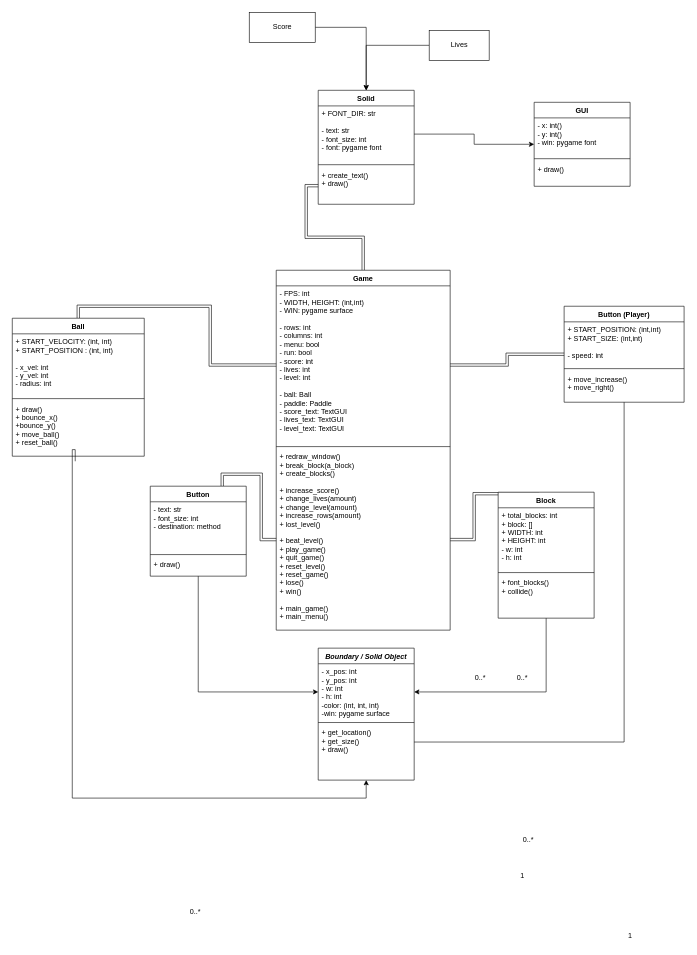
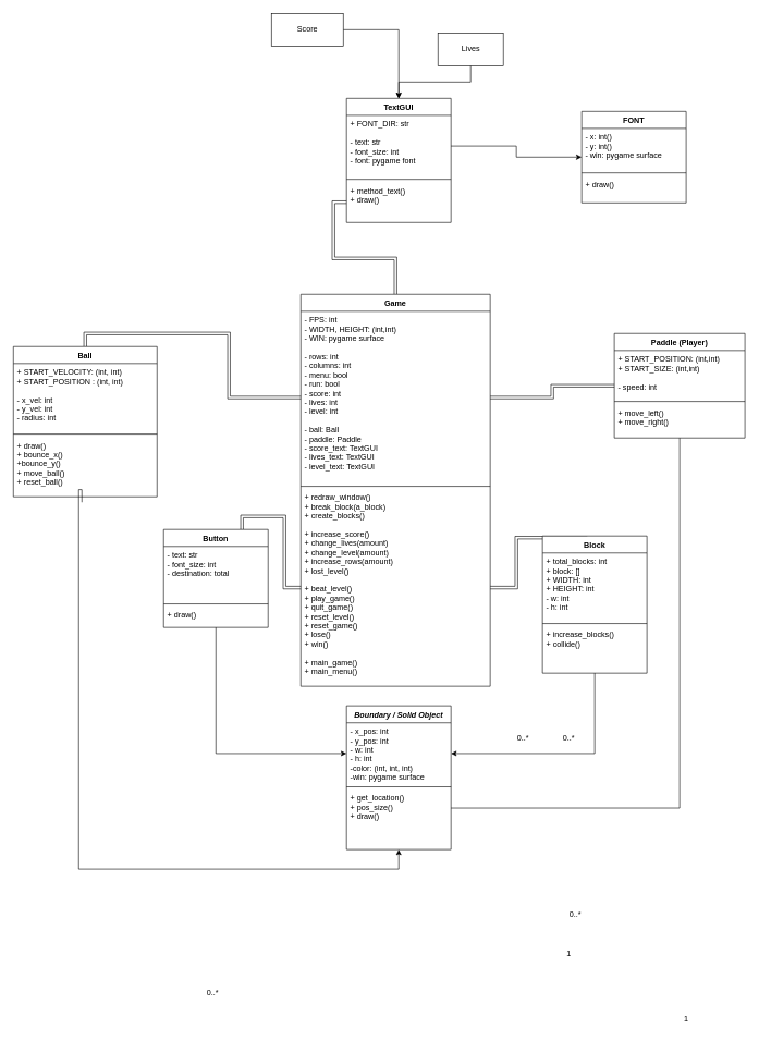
  <mxCell id="0" />
  <mxCell id="1" parent="0" />
  <mxCell id="2" style="edgeStyle=orthogonalEdgeStyle;rounded=0;orthogonalLoop=1;jettySize=auto;html=1;exitX=1;exitY=0.5;exitDx=0;exitDy=0;" parent="1" source="27" target="30" edge="1"><mxGeometry relative="1" as="geometry" /></mxCell>
  <mxCell id="3" style="edgeStyle=orthogonalEdgeStyle;rounded=0;orthogonalLoop=1;jettySize=auto;html=1;exitX=0.477;exitY=1.092;exitDx=0;exitDy=0;exitPerimeter=0;" parent="1" source="49" target="34" edge="1"><mxGeometry relative="1" as="geometry"><Array as="points"><mxPoint x="125" y="749" /><mxPoint x="120" y="749" /><mxPoint x="120" y="1330" /><mxPoint x="610" y="1330" /></Array></mxGeometry></mxCell>
  <mxCell id="4" style="edgeStyle=orthogonalEdgeStyle;shape=link;rounded=0;orthogonalLoop=1;jettySize=auto;html=1;entryX=1;entryY=0.5;entryDx=0;entryDy=0;" parent="1" source="50" target="21" edge="1"><mxGeometry relative="1" as="geometry" /></mxCell>
  <mxCell id="5" style="edgeStyle=orthogonalEdgeStyle;rounded=0;orthogonalLoop=1;jettySize=auto;html=1;" edge="1" parent="1" source="6" target="26"><mxGeometry relative="1" as="geometry" /></mxCell>
  <mxCell id="6" value="Score" style="html=1;" parent="1" vertex="1"><mxGeometry x="415" y="20" width="110" height="50" as="geometry" /></mxCell>
  <mxCell id="7" style="edgeStyle=orthogonalEdgeStyle;rounded=0;orthogonalLoop=1;jettySize=auto;html=1;" edge="1" parent="1" source="8" target="26"><mxGeometry relative="1" as="geometry" /></mxCell>
- <mxCell id="8" value="Lives" style="html=1;" parent="1" vertex="1"><mxGeometry x="715" y="50" width="100" height="50" as="geometry" /></mxCell>
+ <mxCell id="8" value="Lives" style="html=1;" parent="1" vertex="1"><mxGeometry x="670" y="50" width="100" height="50" as="geometry" /></mxCell>
  <mxCell id="9" style="edgeStyle=orthogonalEdgeStyle;rounded=0;orthogonalLoop=1;jettySize=auto;html=1;entryX=1;entryY=0.5;entryDx=0;entryDy=0;" parent="1" source="38" target="35" edge="1"><mxGeometry relative="1" as="geometry" /></mxCell>
  <mxCell id="10" style="edgeStyle=orthogonalEdgeStyle;rounded=0;orthogonalLoop=1;jettySize=auto;html=1;entryX=1;entryY=0.31;entryDx=0;entryDy=0;entryPerimeter=0;endArrow=none;" parent="1" source="50" target="37" edge="1"><mxGeometry relative="1" as="geometry" /></mxCell>
  <mxCell id="11" value="1" style="text;html=1;align=center;verticalAlign=middle;resizable=0;points=[];autosize=1;" parent="1" vertex="1"><mxGeometry x="860" y="1450" width="20" height="20" as="geometry" /></mxCell>
  <mxCell id="12" value="0..*" style="text;html=1;align=center;verticalAlign=middle;resizable=0;points=[];autosize=1;" parent="1" vertex="1"><mxGeometry x="865" y="1390" width="30" height="20" as="geometry" /></mxCell>
  <mxCell id="13" value="1" style="text;html=1;align=center;verticalAlign=middle;resizable=0;points=[];autosize=1;" parent="1" vertex="1"><mxGeometry x="1040" y="1550" width="20" height="20" as="geometry" /></mxCell>
  <mxCell id="14" value="0..*" style="text;html=1;align=center;verticalAlign=middle;resizable=0;points=[];autosize=1;" parent="1" vertex="1"><mxGeometry x="855" y="1120" width="30" height="20" as="geometry" /></mxCell>
  <mxCell id="15" value="0..*" style="text;html=1;align=center;verticalAlign=middle;resizable=0;points=[];autosize=1;" parent="1" vertex="1"><mxGeometry x="785" y="1120" width="30" height="20" as="geometry" /></mxCell>
  <mxCell id="16" value="0..*" style="text;html=1;align=center;verticalAlign=middle;resizable=0;points=[];autosize=1;" parent="1" vertex="1"><mxGeometry x="310" y="1510" width="30" height="20" as="geometry" /></mxCell>
  <mxCell id="17" style="edgeStyle=orthogonalEdgeStyle;shape=link;rounded=0;orthogonalLoop=1;jettySize=auto;html=1;entryX=0.5;entryY=0;entryDx=0;entryDy=0;exitX=0;exitY=0.5;exitDx=0;exitDy=0;" parent="1" source="21" target="46" edge="1"><mxGeometry relative="1" as="geometry" /></mxCell>
  <mxCell id="18" style="edgeStyle=orthogonalEdgeStyle;shape=link;rounded=0;orthogonalLoop=1;jettySize=auto;html=1;entryX=0.429;entryY=0.012;entryDx=0;entryDy=0;entryPerimeter=0;" parent="1" source="23" target="38" edge="1"><mxGeometry relative="1" as="geometry" /></mxCell>
  <mxCell id="19" style="edgeStyle=orthogonalEdgeStyle;shape=link;rounded=0;orthogonalLoop=1;jettySize=auto;html=1;" edge="1" parent="1" source="20" target="29"><mxGeometry relative="1" as="geometry" /></mxCell>
  <mxCell id="20" value="Game" style="swimlane;fontStyle=1;align=center;verticalAlign=top;childLayout=stackLayout;horizontal=1;startSize=26;horizontalStack=0;resizeParent=1;resizeParentMax=0;resizeLast=0;collapsible=1;marginBottom=0;" parent="1" vertex="1"><mxGeometry x="460" y="450" width="290" height="600" as="geometry" /></mxCell>
  <mxCell id="21" value="- FPS: int&#10;- WIDTH, HEIGHT: (int,int)&#10;- WIN: pygame surface&#10;&#10;- rows: int&#10;- columns: int&#10;- menu: bool&#10;- run: bool&#10;- score: int&#10;- lives: int&#10;- level: int&#10;&#10;- ball: Ball&#10;- paddle: Paddle&#10;- score_text: TextGUI&#10;- lives_text: TextGUI&#10;- level_text: TextGUI" style="text;strokeColor=none;fillColor=none;align=left;verticalAlign=top;spacingLeft=4;spacingRight=4;overflow=hidden;rotatable=0;points=[[0,0.5],[1,0.5]];portConstraint=eastwest;" parent="20" vertex="1"><mxGeometry y="26" width="290" height="264" as="geometry" /></mxCell>
  <mxCell id="22" value="" style="line;strokeWidth=1;fillColor=none;align=left;verticalAlign=middle;spacingTop=-1;spacingLeft=3;spacingRight=3;rotatable=0;labelPosition=right;points=[];portConstraint=eastwest;" parent="20" vertex="1"><mxGeometry y="290" width="290" height="8" as="geometry" /></mxCell>
  <mxCell id="23" value="+ redraw_window()&#10;+ break_block(a_block)&#10;+ create_blocks()&#10;&#10;+ increase_score()&#10;+ change_lives(amount)&#10;+ change_level(amount)&#10;+ increase_rows(amount)&#10;+ lost_level()&#10;&#10;+ beat_level()&#10;+ play_game()&#10;+ quit_game()&#10;+ reset_level()&#10;+ reset_game()&#10;+ lose()&#10;+ win()&#10;&#10;+ main_game()&#10;+ main_menu()&#10;&#10;&#10;&#10;&#10;&#10;&#10;&#10;+ redraw_window()&#10;+ check_collisions()***&#10;+ create_blocks()&#10;+ main()&#10;" style="text;strokeColor=none;fillColor=none;align=left;verticalAlign=top;spacingLeft=4;spacingRight=4;overflow=hidden;rotatable=0;points=[[0,0.5],[1,0.5]];portConstraint=eastwest;" parent="20" vertex="1"><mxGeometry y="298" width="290" height="302" as="geometry" /></mxCell>
  <mxCell id="24" style="edgeStyle=orthogonalEdgeStyle;rounded=0;orthogonalLoop=1;jettySize=auto;html=1;" edge="1" parent="1" source="42" target="35"><mxGeometry relative="1" as="geometry" /></mxCell>
  <mxCell id="25" style="edgeStyle=orthogonalEdgeStyle;rounded=0;orthogonalLoop=1;jettySize=auto;html=1;exitX=0.75;exitY=0;exitDx=0;exitDy=0;entryX=0;entryY=0.5;entryDx=0;entryDy=0;shape=link;" edge="1" parent="1" source="42" target="23"><mxGeometry relative="1" as="geometry" /></mxCell>
- <mxCell id="26" value="Solid" style="swimlane;fontStyle=1;align=center;verticalAlign=top;childLayout=stackLayout;horizontal=1;startSize=26;horizontalStack=0;resizeParent=1;resizeParentMax=0;resizeLast=0;collapsible=1;marginBottom=0;" parent="1" vertex="1"><mxGeometry x="530" y="150" width="160" height="190" as="geometry" /></mxCell>
+ <mxCell id="26" value="TextGUI" style="swimlane;fontStyle=1;align=center;verticalAlign=top;childLayout=stackLayout;horizontal=1;startSize=26;horizontalStack=0;resizeParent=1;resizeParentMax=0;resizeLast=0;collapsible=1;marginBottom=0;" parent="1" vertex="1"><mxGeometry x="530" y="150" width="160" height="190" as="geometry" /></mxCell>
  <mxCell id="27" value="+ FONT_DIR: str&#10;&#10;- text: str&#10;- font_size: int&#10;- font: pygame font" style="text;strokeColor=none;fillColor=none;align=left;verticalAlign=top;spacingLeft=4;spacingRight=4;overflow=hidden;rotatable=0;points=[[0,0.5],[1,0.5]];portConstraint=eastwest;" parent="26" vertex="1"><mxGeometry y="26" width="160" height="94" as="geometry" /></mxCell>
  <mxCell id="28" value="" style="line;strokeWidth=1;fillColor=none;align=left;verticalAlign=middle;spacingTop=-1;spacingLeft=3;spacingRight=3;rotatable=0;labelPosition=right;points=[];portConstraint=eastwest;" parent="26" vertex="1"><mxGeometry y="120" width="160" height="8" as="geometry" /></mxCell>
- <mxCell id="29" value="+ create_text()&#10;+ draw()" style="text;strokeColor=none;fillColor=none;align=left;verticalAlign=top;spacingLeft=4;spacingRight=4;overflow=hidden;rotatable=0;points=[[0,0.5],[1,0.5]];portConstraint=eastwest;" parent="26" vertex="1"><mxGeometry y="128" width="160" height="62" as="geometry" /></mxCell>
- <mxCell id="30" value="GUI" style="swimlane;fontStyle=1;align=center;verticalAlign=top;childLayout=stackLayout;horizontal=1;startSize=26;horizontalStack=0;resizeParent=1;resizeParentMax=0;resizeLast=0;collapsible=1;marginBottom=0;" parent="1" vertex="1"><mxGeometry x="890" y="170" width="160" height="140" as="geometry" /></mxCell>
- <mxCell id="31" value="- x: int()&#10;- y: int()&#10;- win: pygame font" style="text;strokeColor=none;fillColor=none;align=left;verticalAlign=top;spacingLeft=4;spacingRight=4;overflow=hidden;rotatable=0;points=[[0,0.5],[1,0.5]];portConstraint=eastwest;" parent="30" vertex="1"><mxGeometry y="26" width="160" height="64" as="geometry" /></mxCell>
+ <mxCell id="29" value="+ method_text()&#10;+ draw()" style="text;strokeColor=none;fillColor=none;align=left;verticalAlign=top;spacingLeft=4;spacingRight=4;overflow=hidden;rotatable=0;points=[[0,0.5],[1,0.5]];portConstraint=eastwest;" parent="26" vertex="1"><mxGeometry y="128" width="160" height="62" as="geometry" /></mxCell>
+ <mxCell id="30" value="FONT" style="swimlane;fontStyle=1;align=center;verticalAlign=top;childLayout=stackLayout;horizontal=1;startSize=26;horizontalStack=0;resizeParent=1;resizeParentMax=0;resizeLast=0;collapsible=1;marginBottom=0;" parent="1" vertex="1"><mxGeometry x="890" y="170" width="160" height="140" as="geometry" /></mxCell>
+ <mxCell id="31" value="- x: int()&#10;- y: int()&#10;- win: pygame surface" style="text;strokeColor=none;fillColor=none;align=left;verticalAlign=top;spacingLeft=4;spacingRight=4;overflow=hidden;rotatable=0;points=[[0,0.5],[1,0.5]];portConstraint=eastwest;" parent="30" vertex="1"><mxGeometry y="26" width="160" height="64" as="geometry" /></mxCell>
  <mxCell id="32" value="" style="line;strokeWidth=1;fillColor=none;align=left;verticalAlign=middle;spacingTop=-1;spacingLeft=3;spacingRight=3;rotatable=0;labelPosition=right;points=[];portConstraint=eastwest;" parent="30" vertex="1"><mxGeometry y="90" width="160" height="8" as="geometry" /></mxCell>
  <mxCell id="33" value="+ draw()" style="text;strokeColor=none;fillColor=none;align=left;verticalAlign=top;spacingLeft=4;spacingRight=4;overflow=hidden;rotatable=0;points=[[0,0.5],[1,0.5]];portConstraint=eastwest;" parent="30" vertex="1"><mxGeometry y="98" width="160" height="42" as="geometry" /></mxCell>
  <mxCell id="34" value="Boundary / Solid Object" style="swimlane;fontStyle=3;align=center;verticalAlign=top;childLayout=stackLayout;horizontal=1;startSize=26;horizontalStack=0;resizeParent=1;resizeParentMax=0;resizeLast=0;collapsible=1;marginBottom=0;" parent="1" vertex="1"><mxGeometry x="530" y="1080" width="160" height="220" as="geometry" /></mxCell>
  <mxCell id="35" value="- x_pos: int&#10;- y_pos: int&#10;- w: int&#10;- h: int&#10;-color: (int, int, int)&#10;-win: pygame surface" style="text;strokeColor=none;fillColor=none;align=left;verticalAlign=top;spacingLeft=4;spacingRight=4;overflow=hidden;rotatable=0;points=[[0,0.5],[1,0.5]];portConstraint=eastwest;" parent="34" vertex="1"><mxGeometry y="26" width="160" height="94" as="geometry" /></mxCell>
  <mxCell id="36" value="" style="line;strokeWidth=1;fillColor=none;align=left;verticalAlign=middle;spacingTop=-1;spacingLeft=3;spacingRight=3;rotatable=0;labelPosition=right;points=[];portConstraint=eastwest;" parent="34" vertex="1"><mxGeometry y="120" width="160" height="8" as="geometry" /></mxCell>
- <mxCell id="37" value="+ get_location()&#10;+ get_size()&#10;+ draw()" style="text;strokeColor=none;fillColor=none;align=left;verticalAlign=top;spacingLeft=4;spacingRight=4;overflow=hidden;rotatable=0;points=[[0,0.5],[1,0.5]];portConstraint=eastwest;" parent="34" vertex="1"><mxGeometry y="128" width="160" height="92" as="geometry" /></mxCell>
+ <mxCell id="37" value="+ get_location()&#10;+ pos_size()&#10;+ draw()" style="text;strokeColor=none;fillColor=none;align=left;verticalAlign=top;spacingLeft=4;spacingRight=4;overflow=hidden;rotatable=0;points=[[0,0.5],[1,0.5]];portConstraint=eastwest;" parent="34" vertex="1"><mxGeometry y="128" width="160" height="92" as="geometry" /></mxCell>
  <mxCell id="38" value="Block" style="swimlane;fontStyle=1;align=center;verticalAlign=top;childLayout=stackLayout;horizontal=1;startSize=26;horizontalStack=0;resizeParent=1;resizeParentMax=0;resizeLast=0;collapsible=1;marginBottom=0;" parent="1" vertex="1"><mxGeometry x="830" y="820" width="160" height="210" as="geometry" /></mxCell>
  <mxCell id="39" value="+ total_blocks: int&#10;+ block: []&#10;+ WIDTH: int&#10;+ HEIGHT: int&#10;- w: int&#10;- h: int" style="text;strokeColor=none;fillColor=none;align=left;verticalAlign=top;spacingLeft=4;spacingRight=4;overflow=hidden;rotatable=0;points=[[0,0.5],[1,0.5]];portConstraint=eastwest;" parent="38" vertex="1"><mxGeometry y="26" width="160" height="104" as="geometry" /></mxCell>
  <mxCell id="40" value="" style="line;strokeWidth=1;fillColor=none;align=left;verticalAlign=middle;spacingTop=-1;spacingLeft=3;spacingRight=3;rotatable=0;labelPosition=right;points=[];portConstraint=eastwest;" parent="38" vertex="1"><mxGeometry y="130" width="160" height="8" as="geometry" /></mxCell>
- <mxCell id="41" value="+ font_blocks()&#10;+ collide()" style="text;strokeColor=none;fillColor=none;align=left;verticalAlign=top;spacingLeft=4;spacingRight=4;overflow=hidden;rotatable=0;points=[[0,0.5],[1,0.5]];portConstraint=eastwest;" parent="38" vertex="1"><mxGeometry y="138" width="160" height="72" as="geometry" /></mxCell>
+ <mxCell id="41" value="+ increase_blocks()&#10;+ collide()" style="text;strokeColor=none;fillColor=none;align=left;verticalAlign=top;spacingLeft=4;spacingRight=4;overflow=hidden;rotatable=0;points=[[0,0.5],[1,0.5]];portConstraint=eastwest;" parent="38" vertex="1"><mxGeometry y="138" width="160" height="72" as="geometry" /></mxCell>
  <mxCell id="42" value="Button" style="swimlane;fontStyle=1;align=center;verticalAlign=top;childLayout=stackLayout;horizontal=1;startSize=26;horizontalStack=0;resizeParent=1;resizeParentMax=0;resizeLast=0;collapsible=1;marginBottom=0;" vertex="1" parent="1"><mxGeometry x="250" y="810" width="160" height="150" as="geometry" /></mxCell>
- <mxCell id="43" value="- text: str&#10;- font_size: int&#10;- destination: method" style="text;strokeColor=none;fillColor=none;align=left;verticalAlign=top;spacingLeft=4;spacingRight=4;overflow=hidden;rotatable=0;points=[[0,0.5],[1,0.5]];portConstraint=eastwest;" vertex="1" parent="42"><mxGeometry y="26" width="160" height="84" as="geometry" /></mxCell>
+ <mxCell id="43" value="- text: str&#10;- font_size: int&#10;- destination: total" style="text;strokeColor=none;fillColor=none;align=left;verticalAlign=top;spacingLeft=4;spacingRight=4;overflow=hidden;rotatable=0;points=[[0,0.5],[1,0.5]];portConstraint=eastwest;" vertex="1" parent="42"><mxGeometry y="26" width="160" height="84" as="geometry" /></mxCell>
  <mxCell id="44" value="" style="line;strokeWidth=1;fillColor=none;align=left;verticalAlign=middle;spacingTop=-1;spacingLeft=3;spacingRight=3;rotatable=0;labelPosition=right;points=[];portConstraint=eastwest;" vertex="1" parent="42"><mxGeometry y="110" width="160" height="8" as="geometry" /></mxCell>
  <mxCell id="45" value="+ draw()" style="text;strokeColor=none;fillColor=none;align=left;verticalAlign=top;spacingLeft=4;spacingRight=4;overflow=hidden;rotatable=0;points=[[0,0.5],[1,0.5]];portConstraint=eastwest;" vertex="1" parent="42"><mxGeometry y="118" width="160" height="32" as="geometry" /></mxCell>
  <mxCell id="46" value="Ball" style="swimlane;fontStyle=1;align=center;verticalAlign=top;childLayout=stackLayout;horizontal=1;startSize=26;horizontalStack=0;resizeParent=1;resizeParentMax=0;resizeLast=0;collapsible=1;marginBottom=0;" parent="1" vertex="1"><mxGeometry x="20" y="530" width="220" height="230" as="geometry" /></mxCell>
  <mxCell id="47" value="+ START_VELOCITY: (int, int)&#10;+ START_POSITION : (int, int)&#10;&#10;- x_vel: int&#10;- y_vel: int&#10;- radius: int" style="text;strokeColor=none;fillColor=none;align=left;verticalAlign=top;spacingLeft=4;spacingRight=4;overflow=hidden;rotatable=0;points=[[0,0.5],[1,0.5]];portConstraint=eastwest;" parent="46" vertex="1"><mxGeometry y="26" width="220" height="104" as="geometry" /></mxCell>
  <mxCell id="48" value="" style="line;strokeWidth=1;fillColor=none;align=left;verticalAlign=middle;spacingTop=-1;spacingLeft=3;spacingRight=3;rotatable=0;labelPosition=right;points=[];portConstraint=eastwest;" parent="46" vertex="1"><mxGeometry y="130" width="220" height="8" as="geometry" /></mxCell>
  <mxCell id="49" value="+ draw()&#10;+ bounce_x()&#10;+bounce_y()&#10;+ move_ball()&#10;+ reset_ball()" style="text;strokeColor=none;fillColor=none;align=left;verticalAlign=top;spacingLeft=4;spacingRight=4;overflow=hidden;rotatable=0;points=[[0,0.5],[1,0.5]];portConstraint=eastwest;" parent="46" vertex="1"><mxGeometry y="138" width="220" height="92" as="geometry" /></mxCell>
- <mxCell id="50" value="Button (Player)" style="swimlane;fontStyle=1;align=center;verticalAlign=top;childLayout=stackLayout;horizontal=1;startSize=26;horizontalStack=0;resizeParent=1;resizeParentMax=0;resizeLast=0;collapsible=1;marginBottom=0;" parent="1" vertex="1"><mxGeometry x="940" y="510" width="200" height="160" as="geometry"><mxRectangle x="670" y="20" width="120" height="26" as="alternateBounds" /></mxGeometry></mxCell>
+ <mxCell id="50" value="Paddle (Player)" style="swimlane;fontStyle=1;align=center;verticalAlign=top;childLayout=stackLayout;horizontal=1;startSize=26;horizontalStack=0;resizeParent=1;resizeParentMax=0;resizeLast=0;collapsible=1;marginBottom=0;" parent="1" vertex="1"><mxGeometry x="940" y="510" width="200" height="160" as="geometry"><mxRectangle x="670" y="20" width="120" height="26" as="alternateBounds" /></mxGeometry></mxCell>
  <mxCell id="51" value="+ START_POSITION: (int,int)&#10;+ START_SIZE: (int,int)&#10;&#10;- speed: int" style="text;strokeColor=none;fillColor=none;align=left;verticalAlign=top;spacingLeft=4;spacingRight=4;overflow=hidden;rotatable=0;points=[[0,0.5],[1,0.5]];portConstraint=eastwest;" parent="50" vertex="1"><mxGeometry y="26" width="200" height="74" as="geometry" /></mxCell>
  <mxCell id="52" value="" style="line;strokeWidth=1;fillColor=none;align=left;verticalAlign=middle;spacingTop=-1;spacingLeft=3;spacingRight=3;rotatable=0;labelPosition=right;points=[];portConstraint=eastwest;" parent="50" vertex="1"><mxGeometry y="100" width="200" height="8" as="geometry" /></mxCell>
- <mxCell id="53" value="+ move_increase()&#10;+ move_right()" style="text;strokeColor=none;fillColor=none;align=left;verticalAlign=top;spacingLeft=4;spacingRight=4;overflow=hidden;rotatable=0;points=[[0,0.5],[1,0.5]];portConstraint=eastwest;" parent="50" vertex="1"><mxGeometry y="108" width="200" height="52" as="geometry" /></mxCell>
+ <mxCell id="53" value="+ move_left()&#10;+ move_right()" style="text;strokeColor=none;fillColor=none;align=left;verticalAlign=top;spacingLeft=4;spacingRight=4;overflow=hidden;rotatable=0;points=[[0,0.5],[1,0.5]];portConstraint=eastwest;" parent="50" vertex="1"><mxGeometry y="108" width="200" height="52" as="geometry" /></mxCell>
